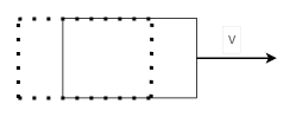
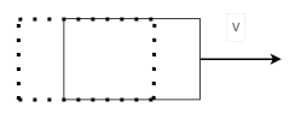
  <mxCell id="0" />
  <mxCell id="1" parent="0" />
  <mxCell id="2" value="" style="rounded=0;whiteSpace=wrap;html=1;" vertex="1" parent="1"><mxGeometry x="70" y="20" width="150" height="90" as="geometry" /></mxCell>
  <mxCell id="3" value="" style="endArrow=none;dashed=1;html=1;dashPattern=1 3;strokeWidth=4;rounded=0;" edge="1" parent="1"><mxGeometry width="50" height="50" relative="1" as="geometry"><mxPoint x="20" y="110" as="sourcePoint" /><mxPoint x="20" y="20" as="targetPoint" /></mxGeometry></mxCell>
  <mxCell id="4" value="" style="endArrow=none;dashed=1;html=1;dashPattern=1 3;strokeWidth=4;rounded=0;entryX=0.66;entryY=0.011;entryDx=0;entryDy=0;entryPerimeter=0;endSize=6;" edge="1" parent="1" target="2"><mxGeometry width="50" height="50" relative="1" as="geometry"><mxPoint x="20" y="21" as="sourcePoint" /><mxPoint x="50" y="10" as="targetPoint" /><Array as="points" /></mxGeometry></mxCell>
  <mxCell id="5" value="" style="endArrow=none;dashed=1;html=1;dashPattern=1 3;strokeWidth=4;rounded=0;exitX=0.66;exitY=1;exitDx=0;exitDy=0;exitPerimeter=0;" edge="1" parent="1" source="2"><mxGeometry width="50" height="50" relative="1" as="geometry"><mxPoint x="170" y="100" as="sourcePoint" /><mxPoint x="170" y="20" as="targetPoint" /></mxGeometry></mxCell>
  <mxCell id="6" value="" style="endArrow=none;dashed=1;html=1;dashPattern=1 3;strokeWidth=4;rounded=0;endSize=6;" edge="1" parent="1"><mxGeometry width="50" height="50" relative="1" as="geometry"><mxPoint x="20" y="110" as="sourcePoint" /><mxPoint x="170" y="110" as="targetPoint" /></mxGeometry></mxCell>
  <mxCell id="7" value="" style="endArrow=classic;html=1;rounded=0;endSize=6;strokeWidth=2;exitX=1;exitY=0.5;exitDx=0;exitDy=0;" edge="1" parent="1" source="2"><mxGeometry width="50" height="50" relative="1" as="geometry"><mxPoint x="260" y="90" as="sourcePoint" /><mxPoint x="310" y="65" as="targetPoint" /></mxGeometry></mxCell>
- <mxCell id="8" value="v" style="strokeWidth=0;shadow=0;dashed=0;align=center;html=1;shape=mxgraph.mockup.text.textBox;fontColor=#666666;align=left;fontSize=17;spacingLeft=4;spacingTop=-3;strokeColor=#666666;mainText=" vertex="1" parent="1"><mxGeometry x="250" y="30" width="20" height="30" as="geometry" /></mxCell>
+ <mxCell id="8" value="v" style="strokeWidth=0;shadow=0;dashed=0;align=center;html=1;shape=mxgraph.mockup.text.textBox;fontColor=#666666;align=left;fontSize=17;spacingLeft=4;spacingTop=-3;strokeColor=#666666;mainText=" vertex="1" parent="1"><mxGeometry x="250" y="15" width="20" height="30" as="geometry" /></mxCell>
